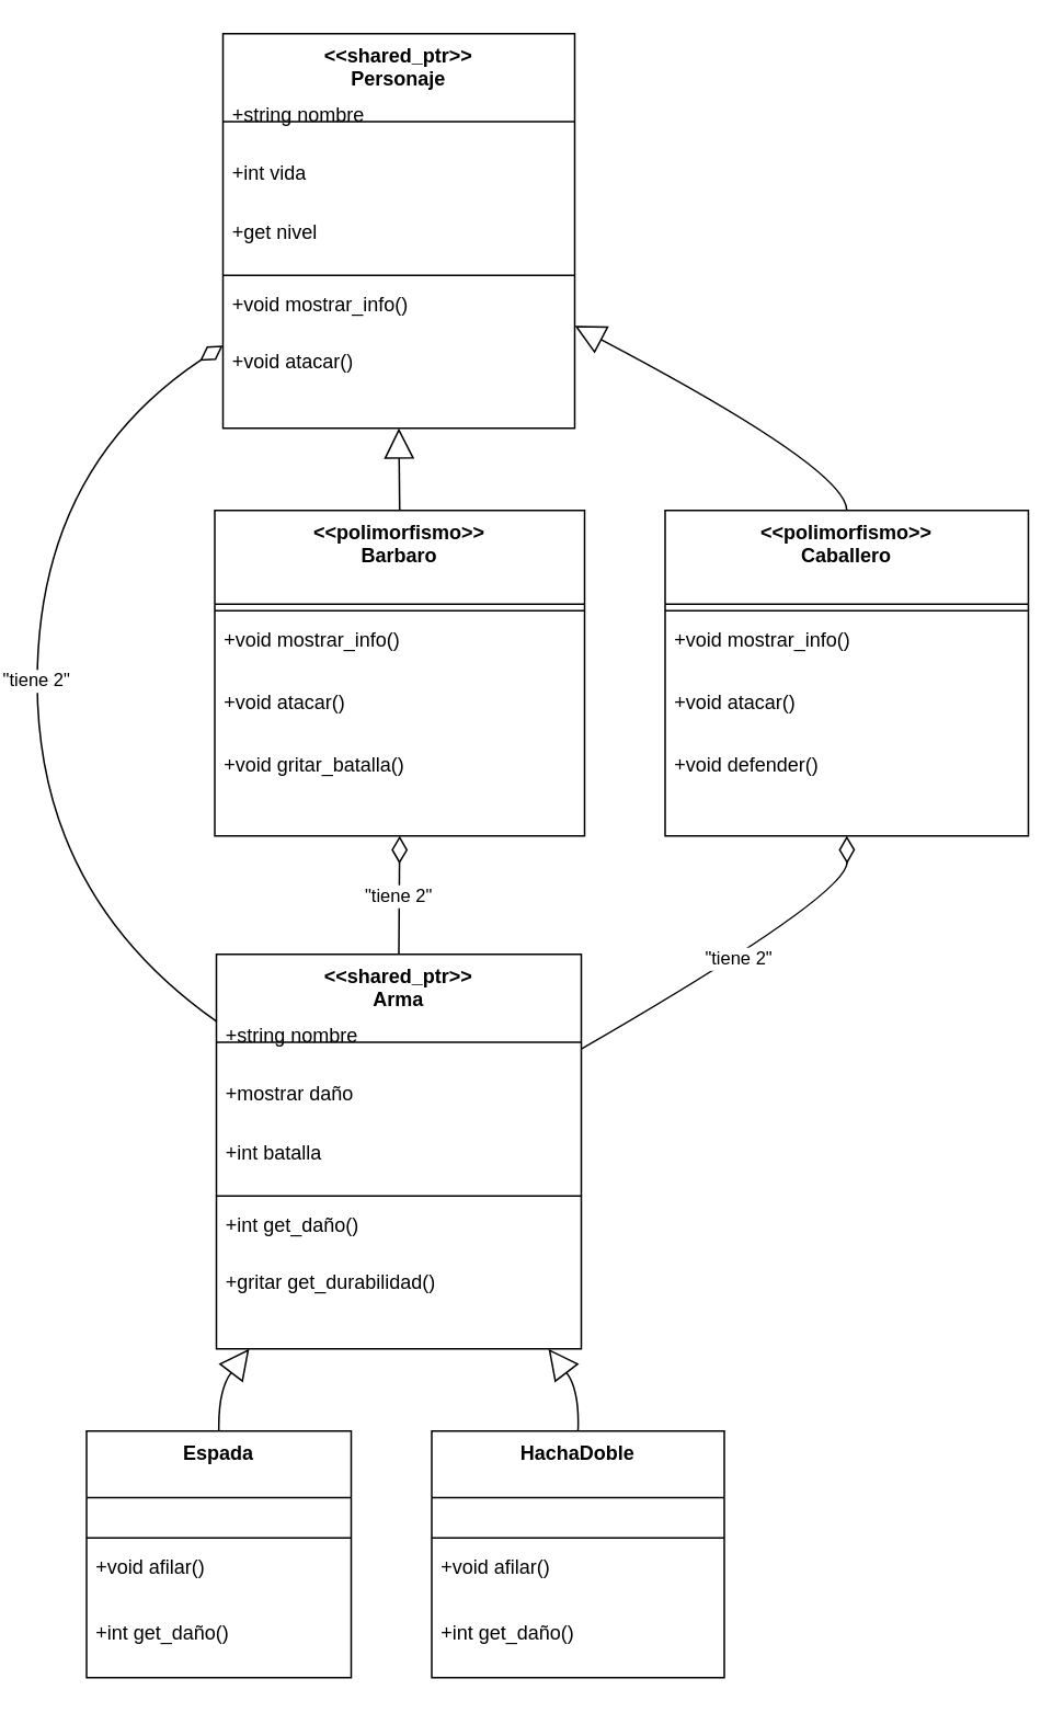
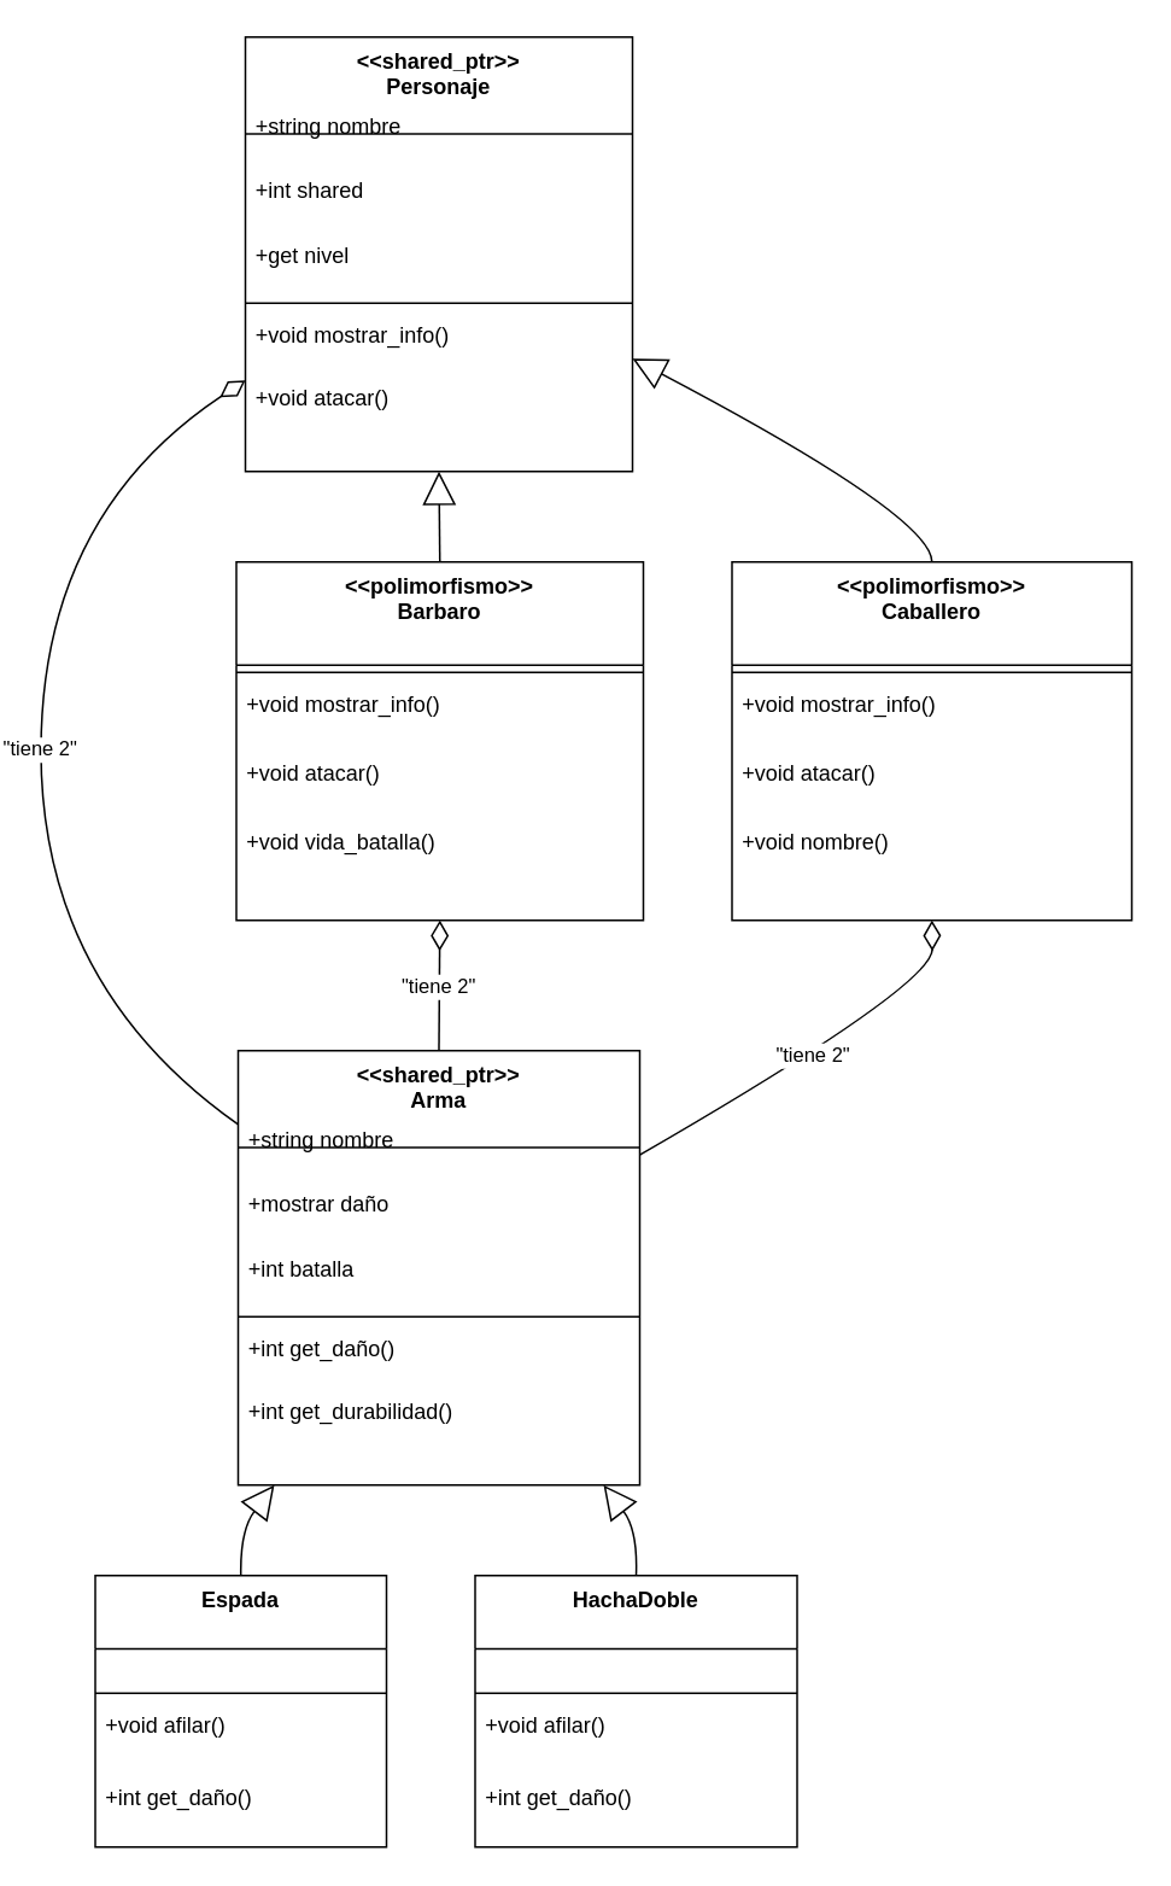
  <mxCell id="0" />
  <mxCell id="1" parent="0" />
  <mxCell id="2" value="&lt;&lt;shared_ptr&gt;&gt;&#10;Personaje" style="swimlane;fontStyle=1;align=center;verticalAlign=top;childLayout=stackLayout;horizontal=1;startSize=53.538;horizontalStack=0;resizeParent=1;resizeParentMax=0;resizeLast=0;collapsible=0;marginBottom=0;" vertex="1" parent="1"><mxGeometry x="133" y="20" width="214" height="240" as="geometry" /></mxCell>
  <mxCell id="3" value="+string nombre" style="text;strokeColor=none;fillColor=none;align=left;verticalAlign=top;spacingLeft=4;spacingRight=4;overflow=hidden;rotatable=0;points=[[0,0.5],[1,0.5]];portConstraint=eastwest;" vertex="1" parent="2"><mxGeometry y="36" width="214" height="36" as="geometry" /></mxCell>
- <mxCell id="4" value="+int vida" style="text;strokeColor=none;fillColor=none;align=left;verticalAlign=top;spacingLeft=4;spacingRight=4;overflow=hidden;rotatable=0;points=[[0,0.5],[1,0.5]];portConstraint=eastwest;" vertex="1" parent="2"><mxGeometry y="71" width="214" height="36" as="geometry" /></mxCell>
+ <mxCell id="4" value="+int shared" style="text;strokeColor=none;fillColor=none;align=left;verticalAlign=top;spacingLeft=4;spacingRight=4;overflow=hidden;rotatable=0;points=[[0,0.5],[1,0.5]];portConstraint=eastwest;" vertex="1" parent="2"><mxGeometry y="71" width="214" height="36" as="geometry" /></mxCell>
  <mxCell id="5" value="+get nivel" style="text;strokeColor=none;fillColor=none;align=left;verticalAlign=top;spacingLeft=4;spacingRight=4;overflow=hidden;rotatable=0;points=[[0,0.5],[1,0.5]];portConstraint=eastwest;" vertex="1" parent="2"><mxGeometry y="107" width="214" height="36" as="geometry" /></mxCell>
  <mxCell id="6" style="line;strokeWidth=1;fillColor=none;align=left;verticalAlign=middle;spacingTop=-1;spacingLeft=3;spacingRight=3;rotatable=0;labelPosition=right;points=[];portConstraint=eastwest;strokeColor=inherit;" vertex="1" parent="2"><mxGeometry y="143" width="214" height="8" as="geometry" /></mxCell>
  <mxCell id="7" value="+void mostrar_info()" style="text;strokeColor=none;fillColor=none;align=left;verticalAlign=top;spacingLeft=4;spacingRight=4;overflow=hidden;rotatable=0;points=[[0,0.5],[1,0.5]];portConstraint=eastwest;" vertex="1" parent="2"><mxGeometry y="151" width="214" height="36" as="geometry" /></mxCell>
  <mxCell id="8" value="+void atacar()" style="text;strokeColor=none;fillColor=none;align=left;verticalAlign=top;spacingLeft=4;spacingRight=4;overflow=hidden;rotatable=0;points=[[0,0.5],[1,0.5]];portConstraint=eastwest;" vertex="1" parent="2"><mxGeometry y="186" width="214" height="36" as="geometry" /></mxCell>
  <mxCell id="9" value="&lt;&lt;polimorfismo&gt;&gt;&#10;Barbaro" style="swimlane;fontStyle=1;align=center;verticalAlign=top;childLayout=stackLayout;horizontal=1;startSize=57;horizontalStack=0;resizeParent=1;resizeParentMax=0;resizeLast=0;collapsible=0;marginBottom=0;" vertex="1" parent="1"><mxGeometry x="128" y="310" width="225" height="198" as="geometry" /></mxCell>
  <mxCell id="10" style="line;strokeWidth=1;fillColor=none;align=left;verticalAlign=middle;spacingTop=-1;spacingLeft=3;spacingRight=3;rotatable=0;labelPosition=right;points=[];portConstraint=eastwest;strokeColor=inherit;" vertex="1" parent="9"><mxGeometry y="57" width="225" height="8" as="geometry" /></mxCell>
  <mxCell id="11" value="+void mostrar_info()" style="text;strokeColor=none;fillColor=none;align=left;verticalAlign=top;spacingLeft=4;spacingRight=4;overflow=hidden;rotatable=0;points=[[0,0.5],[1,0.5]];portConstraint=eastwest;" vertex="1" parent="9"><mxGeometry y="65" width="225" height="38" as="geometry" /></mxCell>
  <mxCell id="12" value="+void atacar()" style="text;strokeColor=none;fillColor=none;align=left;verticalAlign=top;spacingLeft=4;spacingRight=4;overflow=hidden;rotatable=0;points=[[0,0.5],[1,0.5]];portConstraint=eastwest;" vertex="1" parent="9"><mxGeometry y="103" width="225" height="38" as="geometry" /></mxCell>
- <mxCell id="13" value="+void gritar_batalla()" style="text;strokeColor=none;fillColor=none;align=left;verticalAlign=top;spacingLeft=4;spacingRight=4;overflow=hidden;rotatable=0;points=[[0,0.5],[1,0.5]];portConstraint=eastwest;" vertex="1" parent="9"><mxGeometry y="141" width="225" height="38" as="geometry" /></mxCell>
+ <mxCell id="13" value="+void vida_batalla()" style="text;strokeColor=none;fillColor=none;align=left;verticalAlign=top;spacingLeft=4;spacingRight=4;overflow=hidden;rotatable=0;points=[[0,0.5],[1,0.5]];portConstraint=eastwest;" vertex="1" parent="9"><mxGeometry y="141" width="225" height="38" as="geometry" /></mxCell>
  <mxCell id="14" value="&lt;&lt;polimorfismo&gt;&gt;&#10;Caballero" style="swimlane;fontStyle=1;align=center;verticalAlign=top;childLayout=stackLayout;horizontal=1;startSize=57;horizontalStack=0;resizeParent=1;resizeParentMax=0;resizeLast=0;collapsible=0;marginBottom=0;" vertex="1" parent="1"><mxGeometry x="402" y="310" width="221" height="198" as="geometry" /></mxCell>
  <mxCell id="15" style="line;strokeWidth=1;fillColor=none;align=left;verticalAlign=middle;spacingTop=-1;spacingLeft=3;spacingRight=3;rotatable=0;labelPosition=right;points=[];portConstraint=eastwest;strokeColor=inherit;" vertex="1" parent="14"><mxGeometry y="57" width="221" height="8" as="geometry" /></mxCell>
  <mxCell id="16" value="+void mostrar_info()" style="text;strokeColor=none;fillColor=none;align=left;verticalAlign=top;spacingLeft=4;spacingRight=4;overflow=hidden;rotatable=0;points=[[0,0.5],[1,0.5]];portConstraint=eastwest;" vertex="1" parent="14"><mxGeometry y="65" width="221" height="38" as="geometry" /></mxCell>
  <mxCell id="17" value="+void atacar()" style="text;strokeColor=none;fillColor=none;align=left;verticalAlign=top;spacingLeft=4;spacingRight=4;overflow=hidden;rotatable=0;points=[[0,0.5],[1,0.5]];portConstraint=eastwest;" vertex="1" parent="14"><mxGeometry y="103" width="221" height="38" as="geometry" /></mxCell>
- <mxCell id="18" value="+void defender()" style="text;strokeColor=none;fillColor=none;align=left;verticalAlign=top;spacingLeft=4;spacingRight=4;overflow=hidden;rotatable=0;points=[[0,0.5],[1,0.5]];portConstraint=eastwest;" vertex="1" parent="14"><mxGeometry y="141" width="221" height="38" as="geometry" /></mxCell>
+ <mxCell id="18" value="+void nombre()" style="text;strokeColor=none;fillColor=none;align=left;verticalAlign=top;spacingLeft=4;spacingRight=4;overflow=hidden;rotatable=0;points=[[0,0.5],[1,0.5]];portConstraint=eastwest;" vertex="1" parent="14"><mxGeometry y="141" width="221" height="38" as="geometry" /></mxCell>
  <mxCell id="19" value="&lt;&lt;shared_ptr&gt;&gt;&#10;Arma" style="swimlane;fontStyle=1;align=center;verticalAlign=top;childLayout=stackLayout;horizontal=1;startSize=53.538;horizontalStack=0;resizeParent=1;resizeParentMax=0;resizeLast=0;collapsible=0;marginBottom=0;" vertex="1" parent="1"><mxGeometry x="129" y="580" width="222" height="240" as="geometry" /></mxCell>
  <mxCell id="20" value="+string nombre" style="text;strokeColor=none;fillColor=none;align=left;verticalAlign=top;spacingLeft=4;spacingRight=4;overflow=hidden;rotatable=0;points=[[0,0.5],[1,0.5]];portConstraint=eastwest;" vertex="1" parent="19"><mxGeometry y="36" width="222" height="36" as="geometry" /></mxCell>
  <mxCell id="21" value="+mostrar daño" style="text;strokeColor=none;fillColor=none;align=left;verticalAlign=top;spacingLeft=4;spacingRight=4;overflow=hidden;rotatable=0;points=[[0,0.5],[1,0.5]];portConstraint=eastwest;" vertex="1" parent="19"><mxGeometry y="71" width="222" height="36" as="geometry" /></mxCell>
  <mxCell id="22" value="+int batalla" style="text;strokeColor=none;fillColor=none;align=left;verticalAlign=top;spacingLeft=4;spacingRight=4;overflow=hidden;rotatable=0;points=[[0,0.5],[1,0.5]];portConstraint=eastwest;" vertex="1" parent="19"><mxGeometry y="107" width="222" height="36" as="geometry" /></mxCell>
  <mxCell id="23" style="line;strokeWidth=1;fillColor=none;align=left;verticalAlign=middle;spacingTop=-1;spacingLeft=3;spacingRight=3;rotatable=0;labelPosition=right;points=[];portConstraint=eastwest;strokeColor=inherit;" vertex="1" parent="19"><mxGeometry y="143" width="222" height="8" as="geometry" /></mxCell>
  <mxCell id="24" value="+int get_daño()" style="text;strokeColor=none;fillColor=none;align=left;verticalAlign=top;spacingLeft=4;spacingRight=4;overflow=hidden;rotatable=0;points=[[0,0.5],[1,0.5]];portConstraint=eastwest;" vertex="1" parent="19"><mxGeometry y="151" width="222" height="36" as="geometry" /></mxCell>
- <mxCell id="25" value="+gritar get_durabilidad()" style="text;strokeColor=none;fillColor=none;align=left;verticalAlign=top;spacingLeft=4;spacingRight=4;overflow=hidden;rotatable=0;points=[[0,0.5],[1,0.5]];portConstraint=eastwest;" vertex="1" parent="19"><mxGeometry y="186" width="222" height="36" as="geometry" /></mxCell>
+ <mxCell id="25" value="+int get_durabilidad()" style="text;strokeColor=none;fillColor=none;align=left;verticalAlign=top;spacingLeft=4;spacingRight=4;overflow=hidden;rotatable=0;points=[[0,0.5],[1,0.5]];portConstraint=eastwest;" vertex="1" parent="19"><mxGeometry y="186" width="222" height="36" as="geometry" /></mxCell>
  <mxCell id="26" value="Espada" style="swimlane;fontStyle=1;align=center;verticalAlign=top;childLayout=stackLayout;horizontal=1;startSize=40.571;horizontalStack=0;resizeParent=1;resizeParentMax=0;resizeLast=0;collapsible=0;marginBottom=0;" vertex="1" parent="1"><mxGeometry x="50" y="870" width="161" height="150" as="geometry" /></mxCell>
  <mxCell id="27" style="line;strokeWidth=1;fillColor=none;align=left;verticalAlign=middle;spacingTop=-1;spacingLeft=3;spacingRight=3;rotatable=0;labelPosition=right;points=[];portConstraint=eastwest;strokeColor=inherit;" vertex="1" parent="26"><mxGeometry y="61" width="161" height="8" as="geometry" /></mxCell>
  <mxCell id="28" value="+void afilar()" style="text;strokeColor=none;fillColor=none;align=left;verticalAlign=top;spacingLeft=4;spacingRight=4;overflow=hidden;rotatable=0;points=[[0,0.5],[1,0.5]];portConstraint=eastwest;" vertex="1" parent="26"><mxGeometry y="69" width="161" height="41" as="geometry" /></mxCell>
  <mxCell id="29" value="+int get_daño()" style="text;strokeColor=none;fillColor=none;align=left;verticalAlign=top;spacingLeft=4;spacingRight=4;overflow=hidden;rotatable=0;points=[[0,0.5],[1,0.5]];portConstraint=eastwest;" vertex="1" parent="26"><mxGeometry y="109" width="161" height="41" as="geometry" /></mxCell>
  <mxCell id="30" value="HachaDoble" style="swimlane;fontStyle=1;align=center;verticalAlign=top;childLayout=stackLayout;horizontal=1;startSize=40.571;horizontalStack=0;resizeParent=1;resizeParentMax=0;resizeLast=0;collapsible=0;marginBottom=0;" vertex="1" parent="1"><mxGeometry x="260" y="870" width="178" height="150" as="geometry" /></mxCell>
  <mxCell id="31" style="line;strokeWidth=1;fillColor=none;align=left;verticalAlign=middle;spacingTop=-1;spacingLeft=3;spacingRight=3;rotatable=0;labelPosition=right;points=[];portConstraint=eastwest;strokeColor=inherit;" vertex="1" parent="30"><mxGeometry y="61" width="178" height="8" as="geometry" /></mxCell>
  <mxCell id="32" value="+void afilar()" style="text;strokeColor=none;fillColor=none;align=left;verticalAlign=top;spacingLeft=4;spacingRight=4;overflow=hidden;rotatable=0;points=[[0,0.5],[1,0.5]];portConstraint=eastwest;" vertex="1" parent="30"><mxGeometry y="69" width="178" height="41" as="geometry" /></mxCell>
  <mxCell id="33" value="+int get_daño()" style="text;strokeColor=none;fillColor=none;align=left;verticalAlign=top;spacingLeft=4;spacingRight=4;overflow=hidden;rotatable=0;points=[[0,0.5],[1,0.5]];portConstraint=eastwest;" vertex="1" parent="30"><mxGeometry y="109" width="178" height="41" as="geometry" /></mxCell>
  <mxCell id="34" value="" style="curved=1;startArrow=block;startSize=16;startFill=0;endArrow=none;exitX=0.5;exitY=1;entryX=0.5;entryY=0;" edge="1" parent="1" source="2" target="9"><mxGeometry relative="1" as="geometry"><Array as="points" /></mxGeometry></mxCell>
  <mxCell id="35" value="" style="curved=1;startArrow=block;startSize=16;startFill=0;endArrow=none;exitX=1;exitY=0.74;entryX=0.5;entryY=0;" edge="1" parent="1" source="2" target="14"><mxGeometry relative="1" as="geometry"><Array as="points"><mxPoint x="513" y="285" /></Array></mxGeometry></mxCell>
  <mxCell id="36" value="" style="curved=1;startArrow=block;startSize=16;startFill=0;endArrow=none;exitX=0.09;exitY=1;entryX=0.5;entryY=0;" edge="1" parent="1" source="19" target="26"><mxGeometry relative="1" as="geometry"><Array as="points"><mxPoint x="130" y="845" /></Array></mxGeometry></mxCell>
  <mxCell id="37" value="" style="curved=1;startArrow=block;startSize=16;startFill=0;endArrow=none;exitX=0.91;exitY=1;entryX=0.5;entryY=0;" edge="1" parent="1" source="19" target="30"><mxGeometry relative="1" as="geometry"><Array as="points"><mxPoint x="350" y="845" /></Array></mxGeometry></mxCell>
  <mxCell id="38" value="&quot;tiene 2&quot;" style="curved=1;startArrow=diamondThin;startSize=14;startFill=0;endArrow=none;exitX=0;exitY=0.79;entryX=0;entryY=0.17;" edge="1" parent="1" source="2" target="19"><mxGeometry relative="1" as="geometry"><Array as="points"><mxPoint x="20" y="285" /><mxPoint x="20" y="544" /></Array></mxGeometry></mxCell>
  <mxCell id="39" value="&quot;tiene 2&quot;" style="curved=1;startArrow=diamondThin;startSize=14;startFill=0;endArrow=none;exitX=0.5;exitY=1;entryX=0.5;entryY=0;" edge="1" parent="1" source="9" target="19"><mxGeometry relative="1" as="geometry"><Array as="points" /></mxGeometry></mxCell>
  <mxCell id="40" value="&quot;tiene 2&quot;" style="curved=1;startArrow=diamondThin;startSize=14;startFill=0;endArrow=none;exitX=0.5;exitY=1;entryX=1;entryY=0.24;" edge="1" parent="1" source="14" target="19"><mxGeometry relative="1" as="geometry"><Array as="points"><mxPoint x="513" y="544" /></Array></mxGeometry></mxCell>
